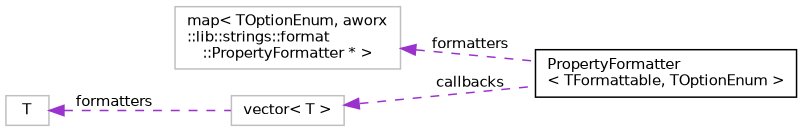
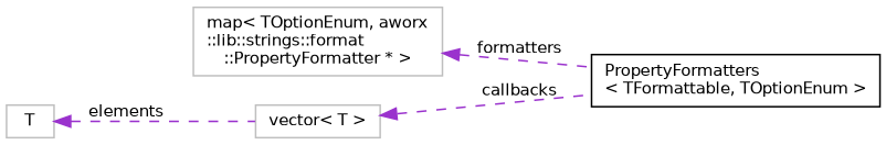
  digraph {
    rankdir=LR
    node [color=grey75 fillcolor=white fontname=Helvetica fontsize=10 shape=record style=filled]
    edge [color=darkorchid3 dir=back fontname=Helvetica fontsize=10 labelfontname=Helvetica labelfontsize=10 style=dashed]
-   n1 [color=black height=0.2 label="PropertyFormatter\l\< TFormattable, TOptionEnum \>" width=0.4]
+   n1 [color=black height=0.2 label="PropertyFormatters\l\< TFormattable, TOptionEnum \>" width=0.4]
    n2 [height=0.2 label="map\< TOptionEnum, aworx\l::lib::strings::format\l::PropertyFormatter * \>" width=0.4]
    n3 [height=0.2 label="vector\< T \>" width=0.4]
    n4 [height=0.2 label=T width=0.4]
    n2 -> n1 [label=" formatters"]
    n3 -> n1 [label=" callbacks"]
-   n4 -> n3 [label=" formatters"]
+   n4 -> n3 [label=" elements"]
  }
